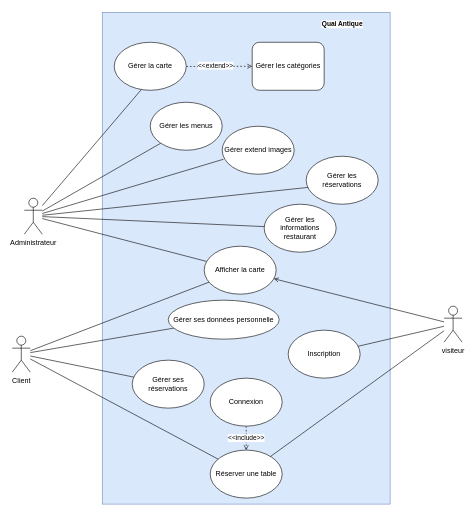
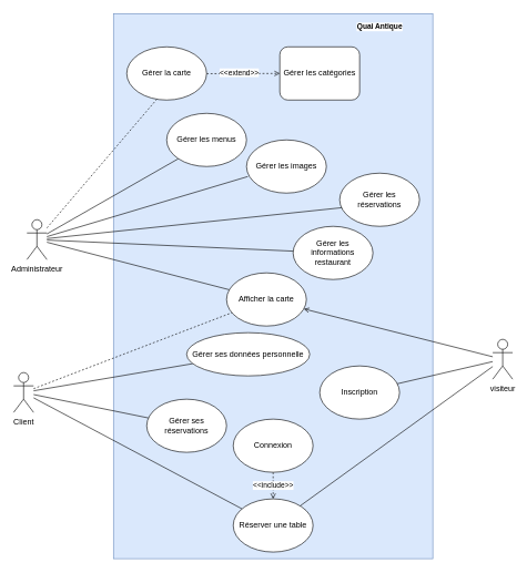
  <mxCell id="0" />
  <mxCell id="1" parent="0" />
  <mxCell id="2" value="" style="rounded=0;whiteSpace=wrap;html=1;fillColor=#dae8fc;strokeColor=#6c8ebf;" vertex="1" parent="1"><mxGeometry x="170" y="20" width="480" height="820" as="geometry" /></mxCell>
  <mxCell id="3" style="edgeStyle=none;rounded=0;orthogonalLoop=1;jettySize=auto;html=1;strokeColor=default;align=center;verticalAlign=middle;fontFamily=Helvetica;fontSize=11;fontColor=default;labelBackgroundColor=default;endArrow=none;endFill=0;" edge="1" parent="1" source="6" target="19"><mxGeometry relative="1" as="geometry" /></mxCell>
  <mxCell id="4" style="edgeStyle=none;rounded=0;orthogonalLoop=1;jettySize=auto;html=1;strokeColor=default;align=center;verticalAlign=middle;fontFamily=Helvetica;fontSize=11;fontColor=default;labelBackgroundColor=default;endArrow=none;endFill=0;" edge="1" parent="1" source="6" target="30"><mxGeometry relative="1" as="geometry" /></mxCell>
  <mxCell id="5" style="edgeStyle=none;rounded=0;orthogonalLoop=1;jettySize=auto;html=1;entryX=0;entryY=1;entryDx=0;entryDy=0;strokeColor=default;align=center;verticalAlign=middle;fontFamily=Helvetica;fontSize=11;fontColor=default;labelBackgroundColor=default;endArrow=none;endFill=0;" edge="1" parent="1" source="6" target="15"><mxGeometry relative="1" as="geometry" /></mxCell>
  <mxCell id="6" value="Administrateur" style="shape=umlActor;verticalLabelPosition=bottom;verticalAlign=top;html=1;outlineConnect=0;" vertex="1" parent="1"><mxGeometry x="40" y="330" width="30" height="60" as="geometry" /></mxCell>
- <mxCell id="7" style="edgeStyle=none;rounded=0;orthogonalLoop=1;jettySize=auto;html=1;strokeColor=default;align=center;verticalAlign=middle;fontFamily=Helvetica;fontSize=11;fontColor=default;labelBackgroundColor=default;endArrow=none;endFill=0;" edge="1" parent="1" source="11" target="19"><mxGeometry relative="1" as="geometry" /></mxCell>
+ <mxCell id="7" style="edgeStyle=none;rounded=0;orthogonalLoop=1;jettySize=auto;html=1;strokeColor=default;align=center;verticalAlign=middle;fontFamily=Helvetica;fontSize=11;fontColor=default;labelBackgroundColor=default;endArrow=none;endFill=0;dashed=1;" edge="1" parent="1" source="11" target="19"><mxGeometry relative="1" as="geometry" /></mxCell>
  <mxCell id="8" style="edgeStyle=none;rounded=0;orthogonalLoop=1;jettySize=auto;html=1;strokeColor=default;align=center;verticalAlign=middle;fontFamily=Helvetica;fontSize=11;fontColor=default;labelBackgroundColor=default;endArrow=none;endFill=0;" edge="1" parent="1" source="11" target="18"><mxGeometry relative="1" as="geometry" /></mxCell>
  <mxCell id="9" style="edgeStyle=none;rounded=0;orthogonalLoop=1;jettySize=auto;html=1;strokeColor=default;align=center;verticalAlign=middle;fontFamily=Helvetica;fontSize=11;fontColor=default;labelBackgroundColor=default;endArrow=none;endFill=0;" edge="1" parent="1" source="11" target="17"><mxGeometry relative="1" as="geometry" /></mxCell>
  <mxCell id="10" style="edgeStyle=none;rounded=0;orthogonalLoop=1;jettySize=auto;html=1;strokeColor=default;align=center;verticalAlign=middle;fontFamily=Helvetica;fontSize=11;fontColor=default;labelBackgroundColor=default;endArrow=none;endFill=0;" edge="1" parent="1" source="11" target="16"><mxGeometry relative="1" as="geometry" /></mxCell>
  <mxCell id="11" value="Client" style="shape=umlActor;verticalLabelPosition=bottom;verticalAlign=top;html=1;outlineConnect=0;" vertex="1" parent="1"><mxGeometry x="20" y="560" width="30" height="60" as="geometry" /></mxCell>
  <mxCell id="12" style="rounded=0;orthogonalLoop=1;jettySize=auto;html=1;endArrow=none;endFill=0;" edge="1" parent="1" source="14" target="20"><mxGeometry relative="1" as="geometry" /></mxCell>
  <mxCell id="13" style="edgeStyle=none;rounded=0;orthogonalLoop=1;jettySize=auto;html=1;strokeColor=default;align=center;verticalAlign=middle;fontFamily=Helvetica;fontSize=11;fontColor=default;labelBackgroundColor=default;endArrow=none;endFill=0;" edge="1" parent="1" source="14" target="18"><mxGeometry relative="1" as="geometry" /></mxCell>
  <mxCell id="14" value="visiteur&lt;div&gt;&lt;br&gt;&lt;/div&gt;" style="shape=umlActor;verticalLabelPosition=bottom;verticalAlign=top;html=1;outlineConnect=0;" vertex="1" parent="1"><mxGeometry x="740" y="510" width="30" height="60" as="geometry" /></mxCell>
  <mxCell id="15" value="Gérer les menus" style="ellipse;whiteSpace=wrap;html=1;" vertex="1" parent="1"><mxGeometry x="250" y="170" width="120" height="80" as="geometry" /></mxCell>
  <mxCell id="16" value="Gérer ses données personnelle" style="ellipse;whiteSpace=wrap;html=1;" vertex="1" parent="1"><mxGeometry x="280" y="500" width="185" height="65" as="geometry" /></mxCell>
  <mxCell id="17" value="Gérer ses réservations" style="ellipse;whiteSpace=wrap;html=1;" vertex="1" parent="1"><mxGeometry x="220" y="600" width="120" height="80" as="geometry" /></mxCell>
  <mxCell id="18" value="Réserver une table" style="ellipse;whiteSpace=wrap;html=1;" vertex="1" parent="1"><mxGeometry x="350" y="750" width="120" height="80" as="geometry" /></mxCell>
  <mxCell id="19" value="Afficher la carte" style="ellipse;whiteSpace=wrap;html=1;" vertex="1" parent="1"><mxGeometry x="340" y="410" width="120" height="80" as="geometry" /></mxCell>
  <mxCell id="20" value="Inscription" style="ellipse;whiteSpace=wrap;html=1;" vertex="1" parent="1"><mxGeometry x="480" y="550" width="120" height="80" as="geometry" /></mxCell>
- <mxCell id="21" value="Gérer extend images" style="ellipse;whiteSpace=wrap;html=1;" vertex="1" parent="1"><mxGeometry x="370" y="210" width="120" height="80" as="geometry" /></mxCell>
+ <mxCell id="21" value="Gérer les images" style="ellipse;whiteSpace=wrap;html=1;" vertex="1" parent="1"><mxGeometry x="370" y="210" width="120" height="80" as="geometry" /></mxCell>
  <mxCell id="22" style="edgeStyle=none;rounded=0;orthogonalLoop=1;jettySize=auto;html=1;strokeColor=default;align=center;verticalAlign=middle;fontFamily=Helvetica;fontSize=11;fontColor=default;labelBackgroundColor=default;endArrow=open;endFill=0;dashed=1;" edge="1" parent="1" source="24" target="28"><mxGeometry relative="1" as="geometry" /></mxCell>
  <mxCell id="23" value="&amp;lt;&amp;lt;extend&amp;gt;&amp;gt;" style="edgeLabel;html=1;align=center;verticalAlign=middle;resizable=0;points=[];fontFamily=Helvetica;fontSize=11;fontColor=default;labelBackgroundColor=default;" vertex="1" connectable="0" parent="22"><mxGeometry x="-0.109" y="2" relative="1" as="geometry"><mxPoint as="offset" /></mxGeometry></mxCell>
  <mxCell id="24" value="Gérer la carte" style="ellipse;whiteSpace=wrap;html=1;" vertex="1" parent="1"><mxGeometry x="190" y="70" width="120" height="80" as="geometry" /></mxCell>
  <mxCell id="25" style="edgeStyle=none;rounded=0;orthogonalLoop=1;jettySize=auto;html=1;strokeColor=default;align=center;verticalAlign=middle;fontFamily=Helvetica;fontSize=11;fontColor=default;labelBackgroundColor=default;endArrow=open;endFill=0;dashed=1;" edge="1" parent="1" source="27" target="18"><mxGeometry relative="1" as="geometry" /></mxCell>
  <mxCell id="26" value="&amp;lt;&amp;lt;include&amp;gt;&amp;gt;" style="edgeLabel;html=1;align=center;verticalAlign=middle;resizable=0;points=[];fontFamily=Helvetica;fontSize=11;fontColor=default;labelBackgroundColor=default;" vertex="1" connectable="0" parent="25"><mxGeometry x="-0.033" y="-1" relative="1" as="geometry"><mxPoint as="offset" /></mxGeometry></mxCell>
  <mxCell id="27" value="Connexion" style="ellipse;whiteSpace=wrap;html=1;" vertex="1" parent="1"><mxGeometry x="350" y="630" width="120" height="80" as="geometry" /></mxCell>
  <mxCell id="28" value="Gérer les catégories" style="whiteSpace=wrap;html=1;rounded=1;" vertex="1" parent="1"><mxGeometry x="420" y="70" width="120" height="80" as="geometry" /></mxCell>
  <mxCell id="29" value="Gérer les réservations" style="ellipse;whiteSpace=wrap;html=1;" vertex="1" parent="1"><mxGeometry x="510" y="260" width="120" height="80" as="geometry" /></mxCell>
  <mxCell id="30" value="Gérer les informations restaurant" style="ellipse;whiteSpace=wrap;html=1;" vertex="1" parent="1"><mxGeometry x="440" y="340" width="120" height="80" as="geometry" /></mxCell>
  <mxCell id="31" style="rounded=0;orthogonalLoop=1;jettySize=auto;html=1;endArrow=open;endFill=0;" edge="1" parent="1" source="14" target="19"><mxGeometry relative="1" as="geometry" /></mxCell>
  <mxCell id="32" style="edgeStyle=none;rounded=0;orthogonalLoop=1;jettySize=auto;html=1;entryX=0.025;entryY=0.65;entryDx=0;entryDy=0;entryPerimeter=0;strokeColor=default;align=center;verticalAlign=middle;fontFamily=Helvetica;fontSize=11;fontColor=default;labelBackgroundColor=default;endArrow=none;endFill=0;" edge="1" parent="1" source="6" target="29"><mxGeometry relative="1" as="geometry" /></mxCell>
  <mxCell id="33" style="edgeStyle=none;rounded=0;orthogonalLoop=1;jettySize=auto;html=1;entryX=0.017;entryY=0.688;entryDx=0;entryDy=0;entryPerimeter=0;strokeColor=default;align=center;verticalAlign=middle;fontFamily=Helvetica;fontSize=11;fontColor=default;labelBackgroundColor=default;endArrow=none;endFill=0;" edge="1" parent="1" source="6" target="21"><mxGeometry relative="1" as="geometry" /></mxCell>
- <mxCell id="34" style="edgeStyle=none;rounded=0;orthogonalLoop=1;jettySize=auto;html=1;entryX=0.375;entryY=0.988;entryDx=0;entryDy=0;entryPerimeter=0;strokeColor=default;align=center;verticalAlign=middle;fontFamily=Helvetica;fontSize=11;fontColor=default;labelBackgroundColor=default;endArrow=none;endFill=0;" edge="1" parent="1" source="6" target="24"><mxGeometry relative="1" as="geometry" /></mxCell>
+ <mxCell id="34" style="edgeStyle=none;rounded=0;orthogonalLoop=1;jettySize=auto;html=1;entryX=0.375;entryY=0.988;entryDx=0;entryDy=0;entryPerimeter=0;strokeColor=default;align=center;verticalAlign=middle;fontFamily=Helvetica;fontSize=11;fontColor=default;labelBackgroundColor=default;endArrow=none;endFill=0;dashed=1;" edge="1" parent="1" source="6" target="24"><mxGeometry relative="1" as="geometry" /></mxCell>
  <mxCell id="35" value="Quai Antique" style="text;strokeColor=none;fillColor=none;html=1;fontSize=11;fontStyle=1;verticalAlign=middle;align=center;fontFamily=Helvetica;fontColor=default;labelBackgroundColor=default;" vertex="1" parent="1"><mxGeometry x="520" y="20" width="100" height="40" as="geometry" /></mxCell>
